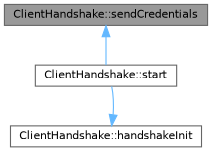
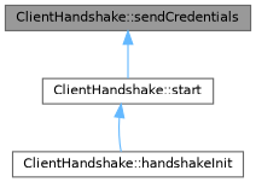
  digraph {
    rankdir=TB
    node [color=grey40 fillcolor=white fontname=Helvetica fontsize=10 shape=box style=filled]
    edge [color=steelblue1 dir=back fontname=Helvetica fontsize=10 labelfontname=Helvetica labelfontsize=10 style=solid]
    n1 [color=gray40 fillcolor=grey60 fontcolor=black height=0.2 label="ClientHandshake::sendCredentials" width=0.4]
    n2 [height=0.2 label="ClientHandshake::start" width=0.4]
    n3 [height=0.2 label="ClientHandshake::handshakeInit" width=0.4]
    n1 -> n2
-   n3 -> n2
+   n2 -> n3
  }
